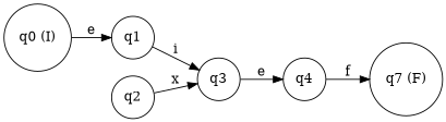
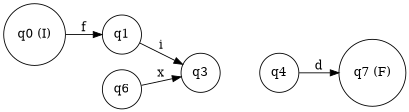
  digraph {
    rankdir=LR
    node [shape=circle]
    n1 [label="q0 (I)"]
    n2 [label=q1]
    n3 [label=q3]
-   n4 [label=q2]
+   n4 [label=q6]
    n5 [label=q4]
    n6 [label="q7 (F)"]
-   n1 -> n2 [label=e]
+   n1 -> n2 [label=f]
    n2 -> n3 [label=i]
-   n3 -> n5 [label=e]
    n4 -> n3 [label=x]
-   n5 -> n6 [label=f]
+   n5 -> n6 [label=d]
  }
